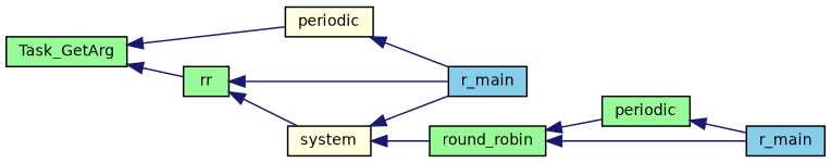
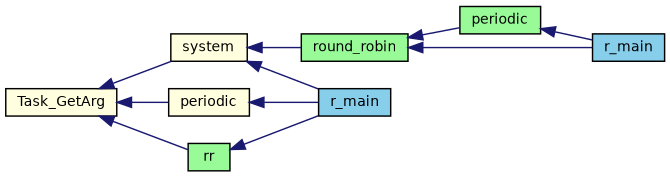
  digraph {
    rankdir=LR
    node [color=black fillcolor=palegreen fontname=Helvetica fontsize=10 shape=record style=filled]
    edge [color=midnightblue dir=back fontname=Helvetica fontsize=10 labelfontname=Helvetica labelfontsize=10 style=solid]
-   n1 [fontcolor=black height=0.2 label=Task_GetArg width=0.4]
+   n1 [fillcolor=lightyellow fontcolor=black height=0.2 label=Task_GetArg width=0.4]
    n2 [fillcolor=lightyellow height=0.2 label=system width=0.4]
    n3 [fillcolor=lightyellow height=0.2 label=periodic width=0.4]
    n4 [height=0.2 label=rr width=0.4]
    n5 [height=0.2 label=round_robin width=0.4]
    n6 [fillcolor=skyblue height=0.2 label=r_main width=0.4]
    n7 [height=0.2 label=periodic width=0.4]
    n8 [fillcolor=skyblue height=0.2 label=r_main width=0.4]
-   n4 -> n2
+   n1 -> n2
    n1 -> n3
    n1 -> n4
    n2 -> n5
    n2 -> n6
    n3 -> n6
    n4 -> n6
    n5 -> n7
    n5 -> n8
    n7 -> n8
  }
